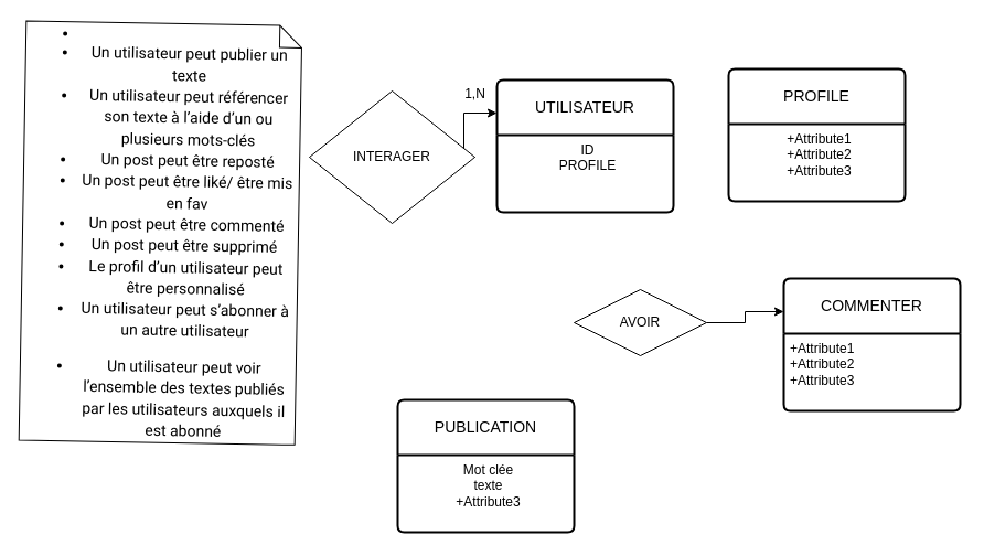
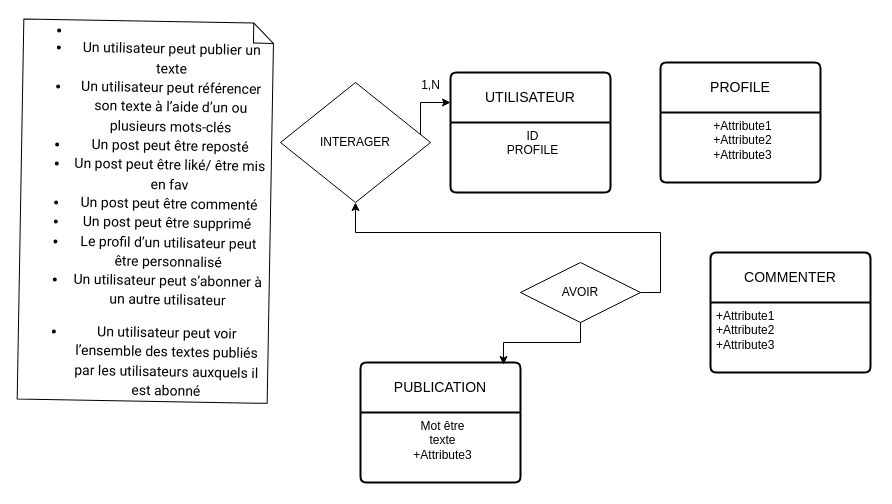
  <mxCell id="0" />
  <mxCell id="1" parent="0" />
  <mxCell id="2" value="&lt;ul style=&quot;margin-top: 0px; margin-bottom: 0px; padding-inline-start: 48px; font-size: 14px;&quot;&gt;&lt;li aria-level=&quot;1&quot; style=&quot;list-style-type: disc; font-family: Roboto, sans-serif; background-color: transparent; font-variant-numeric: normal; font-variant-east-asian: normal; font-variant-alternates: normal; font-variant-position: normal; vertical-align: baseline;&quot; dir=&quot;ltr&quot;&gt;&lt;p role=&quot;presentation&quot; style=&quot;line-height:1.38;margin-top:0pt;margin-bottom:0pt;&quot; dir=&quot;ltr&quot;&gt;&lt;/p&gt;&lt;/li&gt;&lt;li aria-level=&quot;1&quot; style=&quot;list-style-type: disc; font-family: Roboto, sans-serif; background-color: transparent; font-variant-numeric: normal; font-variant-east-asian: normal; font-variant-alternates: normal; font-variant-position: normal; vertical-align: baseline;&quot; dir=&quot;ltr&quot;&gt;&lt;p role=&quot;presentation&quot; style=&quot;line-height:1.38;margin-top:0pt;margin-bottom:0pt;&quot; dir=&quot;ltr&quot;&gt;&lt;span style=&quot;background-color: transparent; font-variant-numeric: normal; font-variant-east-asian: normal; font-variant-alternates: normal; font-variant-position: normal; vertical-align: baseline;&quot;&gt;&lt;font style=&quot;font-size: 14px;&quot;&gt;Un utilisateur peut publier un texte&lt;/font&gt;&lt;/span&gt;&lt;/p&gt;&lt;/li&gt;&lt;li aria-level=&quot;1&quot; style=&quot;list-style-type: disc; font-family: Roboto, sans-serif; background-color: transparent; font-variant-numeric: normal; font-variant-east-asian: normal; font-variant-alternates: normal; font-variant-position: normal; vertical-align: baseline;&quot; dir=&quot;ltr&quot;&gt;&lt;p role=&quot;presentation&quot; style=&quot;line-height:1.38;margin-top:0pt;margin-bottom:0pt;&quot; dir=&quot;ltr&quot;&gt;&lt;span style=&quot;background-color: transparent; font-variant-numeric: normal; font-variant-east-asian: normal; font-variant-alternates: normal; font-variant-position: normal; vertical-align: baseline;&quot;&gt;&lt;font style=&quot;font-size: 14px;&quot;&gt;Un utilisateur peut référencer son texte à l’aide d’un ou plusieurs mots-clés&lt;/font&gt;&lt;/span&gt;&lt;/p&gt;&lt;/li&gt;&lt;li aria-level=&quot;1&quot; style=&quot;list-style-type: disc; font-family: Roboto, sans-serif; background-color: transparent; font-variant-numeric: normal; font-variant-east-asian: normal; font-variant-alternates: normal; font-variant-position: normal; vertical-align: baseline;&quot; dir=&quot;ltr&quot;&gt;&lt;p role=&quot;presentation&quot; style=&quot;line-height:1.38;margin-top:0pt;margin-bottom:0pt;&quot; dir=&quot;ltr&quot;&gt;&lt;span style=&quot;background-color: transparent; font-variant-numeric: normal; font-variant-east-asian: normal; font-variant-alternates: normal; font-variant-position: normal; vertical-align: baseline;&quot;&gt;&lt;font style=&quot;font-size: 14px;&quot;&gt;Un post peut être reposté&lt;/font&gt;&lt;/span&gt;&lt;/p&gt;&lt;/li&gt;&lt;li aria-level=&quot;1&quot; style=&quot;list-style-type: disc; font-family: Roboto, sans-serif; background-color: transparent; font-variant-numeric: normal; font-variant-east-asian: normal; font-variant-alternates: normal; font-variant-position: normal; vertical-align: baseline;&quot; dir=&quot;ltr&quot;&gt;&lt;p role=&quot;presentation&quot; style=&quot;line-height:1.38;margin-top:0pt;margin-bottom:0pt;&quot; dir=&quot;ltr&quot;&gt;&lt;span style=&quot;background-color: transparent; font-variant-numeric: normal; font-variant-east-asian: normal; font-variant-alternates: normal; font-variant-position: normal; vertical-align: baseline;&quot;&gt;&lt;font style=&quot;font-size: 14px;&quot;&gt;Un post peut être liké/ être mis en fav&lt;/font&gt;&lt;/span&gt;&lt;/p&gt;&lt;/li&gt;&lt;li aria-level=&quot;1&quot; style=&quot;list-style-type: disc; font-family: Roboto, sans-serif; background-color: transparent; font-variant-numeric: normal; font-variant-east-asian: normal; font-variant-alternates: normal; font-variant-position: normal; vertical-align: baseline;&quot; dir=&quot;ltr&quot;&gt;&lt;p role=&quot;presentation&quot; style=&quot;line-height:1.38;margin-top:0pt;margin-bottom:0pt;&quot; dir=&quot;ltr&quot;&gt;&lt;span style=&quot;background-color: transparent; font-variant-numeric: normal; font-variant-east-asian: normal; font-variant-alternates: normal; font-variant-position: normal; vertical-align: baseline;&quot;&gt;&lt;font style=&quot;font-size: 14px;&quot;&gt;Un post peut être commenté&lt;/font&gt;&lt;/span&gt;&lt;/p&gt;&lt;/li&gt;&lt;li aria-level=&quot;1&quot; style=&quot;list-style-type: disc; font-family: Roboto, sans-serif; background-color: transparent; font-variant-numeric: normal; font-variant-east-asian: normal; font-variant-alternates: normal; font-variant-position: normal; vertical-align: baseline;&quot; dir=&quot;ltr&quot;&gt;&lt;p role=&quot;presentation&quot; style=&quot;line-height:1.38;margin-top:0pt;margin-bottom:0pt;&quot; dir=&quot;ltr&quot;&gt;&lt;span style=&quot;background-color: transparent; font-variant-numeric: normal; font-variant-east-asian: normal; font-variant-alternates: normal; font-variant-position: normal; vertical-align: baseline;&quot;&gt;&lt;font style=&quot;font-size: 14px;&quot;&gt;Un post peut être supprimé&amp;nbsp;&lt;/font&gt;&lt;/span&gt;&lt;/p&gt;&lt;/li&gt;&lt;li aria-level=&quot;1&quot; style=&quot;list-style-type: disc; font-family: Roboto, sans-serif; background-color: transparent; font-variant-numeric: normal; font-variant-east-asian: normal; font-variant-alternates: normal; font-variant-position: normal; vertical-align: baseline;&quot; dir=&quot;ltr&quot;&gt;&lt;p role=&quot;presentation&quot; style=&quot;line-height:1.38;margin-top:0pt;margin-bottom:0pt;&quot; dir=&quot;ltr&quot;&gt;&lt;span style=&quot;background-color: transparent; font-variant-numeric: normal; font-variant-east-asian: normal; font-variant-alternates: normal; font-variant-position: normal; vertical-align: baseline;&quot;&gt;&lt;font style=&quot;font-size: 14px;&quot;&gt;Le profil d’un utilisateur peut être personnalisé&lt;/font&gt;&lt;/span&gt;&lt;/p&gt;&lt;/li&gt;&lt;li aria-level=&quot;1&quot; style=&quot;list-style-type: disc; font-family: Roboto, sans-serif; background-color: transparent; font-variant-numeric: normal; font-variant-east-asian: normal; font-variant-alternates: normal; font-variant-position: normal; vertical-align: baseline;&quot; dir=&quot;ltr&quot;&gt;&lt;p role=&quot;presentation&quot; style=&quot;line-height:1.38;margin-top:0pt;margin-bottom:10pt;&quot; dir=&quot;ltr&quot;&gt;&lt;span style=&quot;background-color: transparent; font-variant-numeric: normal; font-variant-east-asian: normal; font-variant-alternates: normal; font-variant-position: normal; vertical-align: baseline;&quot;&gt;&lt;font style=&quot;font-size: 14px;&quot;&gt;Un utilisateur peut s’abonner à un autre utilisateur&lt;/font&gt;&lt;/span&gt;&lt;/p&gt;&lt;/li&gt;&lt;li aria-level=&quot;1&quot; style=&quot;list-style-type: disc; font-family: Roboto, sans-serif; background-color: transparent; font-variant-numeric: normal; font-variant-east-asian: normal; font-variant-alternates: normal; font-variant-position: normal; vertical-align: baseline;&quot; dir=&quot;ltr&quot;&gt;&lt;p role=&quot;presentation&quot; style=&quot;line-height:1.38;margin-top:0pt;margin-bottom:0pt;&quot; dir=&quot;ltr&quot;&gt;&lt;span style=&quot;background-color: transparent; font-variant-numeric: normal; font-variant-east-asian: normal; font-variant-alternates: normal; font-variant-position: normal; vertical-align: baseline;&quot;&gt;&lt;font style=&quot;font-size: 14px;&quot;&gt;Un utilisateur peut voir l’ensemble des textes publiés par les utilisateurs auxquels il est abonné&lt;/font&gt;&lt;/span&gt;&lt;/p&gt;&lt;/li&gt;&lt;/ul&gt;&lt;font style=&quot;font-size: 14px;&quot;&gt;&lt;span id=&quot;docs-internal-guid-afa54a96-7fff-a467-891f-8bc9276a1767&quot;&gt;&lt;/span&gt;&lt;/font&gt;" style="shape=note;size=20;whiteSpace=wrap;html=1;rotation=1;align=center;" vertex="1" parent="1"><mxGeometry x="20" y="20.71" width="250" height="380" as="geometry" /></mxCell>
  <mxCell id="3" value="UTILISATEUR" style="swimlane;childLayout=stackLayout;horizontal=1;startSize=50;horizontalStack=0;rounded=1;fontSize=14;fontStyle=0;strokeWidth=2;resizeParent=0;resizeLast=1;shadow=0;dashed=0;align=center;arcSize=4;whiteSpace=wrap;html=1;" vertex="1" parent="1"><mxGeometry x="450" y="72" width="160" height="120" as="geometry" /></mxCell>
  <mxCell id="4" value="ID&lt;br&gt;PROFILE&lt;br&gt;" style="align=center;strokeColor=none;fillColor=none;spacingLeft=4;fontSize=12;verticalAlign=top;resizable=0;rotatable=0;part=1;html=1;" vertex="1" parent="3"><mxGeometry y="50" width="160" height="70" as="geometry" /></mxCell>
  <mxCell id="5" value="PUBLICATION" style="swimlane;childLayout=stackLayout;horizontal=1;startSize=50;horizontalStack=0;rounded=1;fontSize=14;fontStyle=0;strokeWidth=2;resizeParent=0;resizeLast=1;shadow=0;dashed=0;align=center;arcSize=4;whiteSpace=wrap;html=1;" vertex="1" parent="1"><mxGeometry x="360" y="362" width="160" height="120" as="geometry" /></mxCell>
- <mxCell id="6" value="Mot clée&lt;br&gt;texte&lt;br&gt;+Attribute3" style="align=center;strokeColor=none;fillColor=none;spacingLeft=4;fontSize=12;verticalAlign=top;resizable=0;rotatable=0;part=1;html=1;" vertex="1" parent="5"><mxGeometry y="50" width="160" height="70" as="geometry" /></mxCell>
+ <mxCell id="6" value="Mot être&lt;br&gt;texte&lt;br&gt;+Attribute3" style="align=center;strokeColor=none;fillColor=none;spacingLeft=4;fontSize=12;verticalAlign=top;resizable=0;rotatable=0;part=1;html=1;" vertex="1" parent="5"><mxGeometry y="50" width="160" height="70" as="geometry" /></mxCell>
  <mxCell id="7" value="PROFILE" style="swimlane;childLayout=stackLayout;horizontal=1;startSize=50;horizontalStack=0;rounded=1;fontSize=14;fontStyle=0;strokeWidth=2;resizeParent=0;resizeLast=1;shadow=0;dashed=0;align=center;arcSize=4;whiteSpace=wrap;html=1;" vertex="1" parent="1"><mxGeometry x="660" y="62" width="160" height="120" as="geometry" /></mxCell>
  <mxCell id="8" value="+Attribute1&#10;+Attribute2&#10;+Attribute3" style="align=center;strokeColor=none;fillColor=none;spacingLeft=4;fontSize=12;verticalAlign=top;resizable=0;rotatable=0;part=1;html=1;" vertex="1" parent="7"><mxGeometry y="50" width="160" height="70" as="geometry" /></mxCell>
  <mxCell id="9" style="edgeStyle=orthogonalEdgeStyle;rounded=0;orthogonalLoop=1;jettySize=auto;html=1;exitX=1;exitY=0.5;exitDx=0;exitDy=0;entryX=0;entryY=0.25;entryDx=0;entryDy=0;" edge="1" parent="1" source="10" target="3"><mxGeometry relative="1" as="geometry"><Array as="points"><mxPoint x="420" y="142" /><mxPoint x="420" y="102" /></Array></mxGeometry></mxCell>
  <mxCell id="10" value="INTERAGER" style="shape=rhombus;perimeter=rhombusPerimeter;whiteSpace=wrap;html=1;align=center;" vertex="1" parent="1"><mxGeometry x="280" y="82" width="150" height="120" as="geometry" /></mxCell>
  <mxCell id="11" value="1,N" style="text;html=1;align=center;verticalAlign=middle;resizable=0;points=[];autosize=1;strokeColor=none;fillColor=none;" vertex="1" parent="1"><mxGeometry x="410" y="70" width="40" height="30" as="geometry" /></mxCell>
  <mxCell id="12" value="COMMENTER" style="swimlane;childLayout=stackLayout;horizontal=1;startSize=50;horizontalStack=0;rounded=1;fontSize=14;fontStyle=0;strokeWidth=2;resizeParent=0;resizeLast=1;shadow=0;dashed=0;align=center;arcSize=4;whiteSpace=wrap;html=1;" vertex="1" parent="1"><mxGeometry x="710" y="252" width="160" height="120" as="geometry" /></mxCell>
  <mxCell id="13" value="+Attribute1&#10;+Attribute2&#10;+Attribute3" style="align=left;strokeColor=none;fillColor=none;spacingLeft=4;fontSize=12;verticalAlign=top;resizable=0;rotatable=0;part=1;html=1;" vertex="1" parent="12"><mxGeometry y="50" width="160" height="70" as="geometry" /></mxCell>
- <mxCell id="14" style="edgeStyle=orthogonalEdgeStyle;rounded=0;orthogonalLoop=1;jettySize=auto;html=1;exitX=1;exitY=0.5;exitDx=0;exitDy=0;entryX=0;entryY=0.25;entryDx=0;entryDy=0;" edge="1" parent="1" source="15" target="12"><mxGeometry relative="1" as="geometry" /></mxCell>
+ <mxCell id="14" style="edgeStyle=orthogonalEdgeStyle;rounded=0;orthogonalLoop=1;jettySize=auto;html=1;exitX=1;exitY=0.5;exitDx=0;exitDy=0;" edge="1" parent="1" source="15" target="10"><mxGeometry relative="1" as="geometry" /></mxCell>
  <mxCell id="15" value="AVOIR" style="shape=rhombus;perimeter=rhombusPerimeter;whiteSpace=wrap;html=1;align=center;" vertex="1" parent="1"><mxGeometry x="520" y="262" width="120" height="60" as="geometry" /></mxCell>
+ <mxCell id="16" style="edgeStyle=orthogonalEdgeStyle;rounded=0;orthogonalLoop=1;jettySize=auto;html=1;entryX=0.894;entryY=0.017;entryDx=0;entryDy=0;entryPerimeter=0;" edge="1" parent="1" source="15" target="5"><mxGeometry relative="1" as="geometry" /></mxCell>
